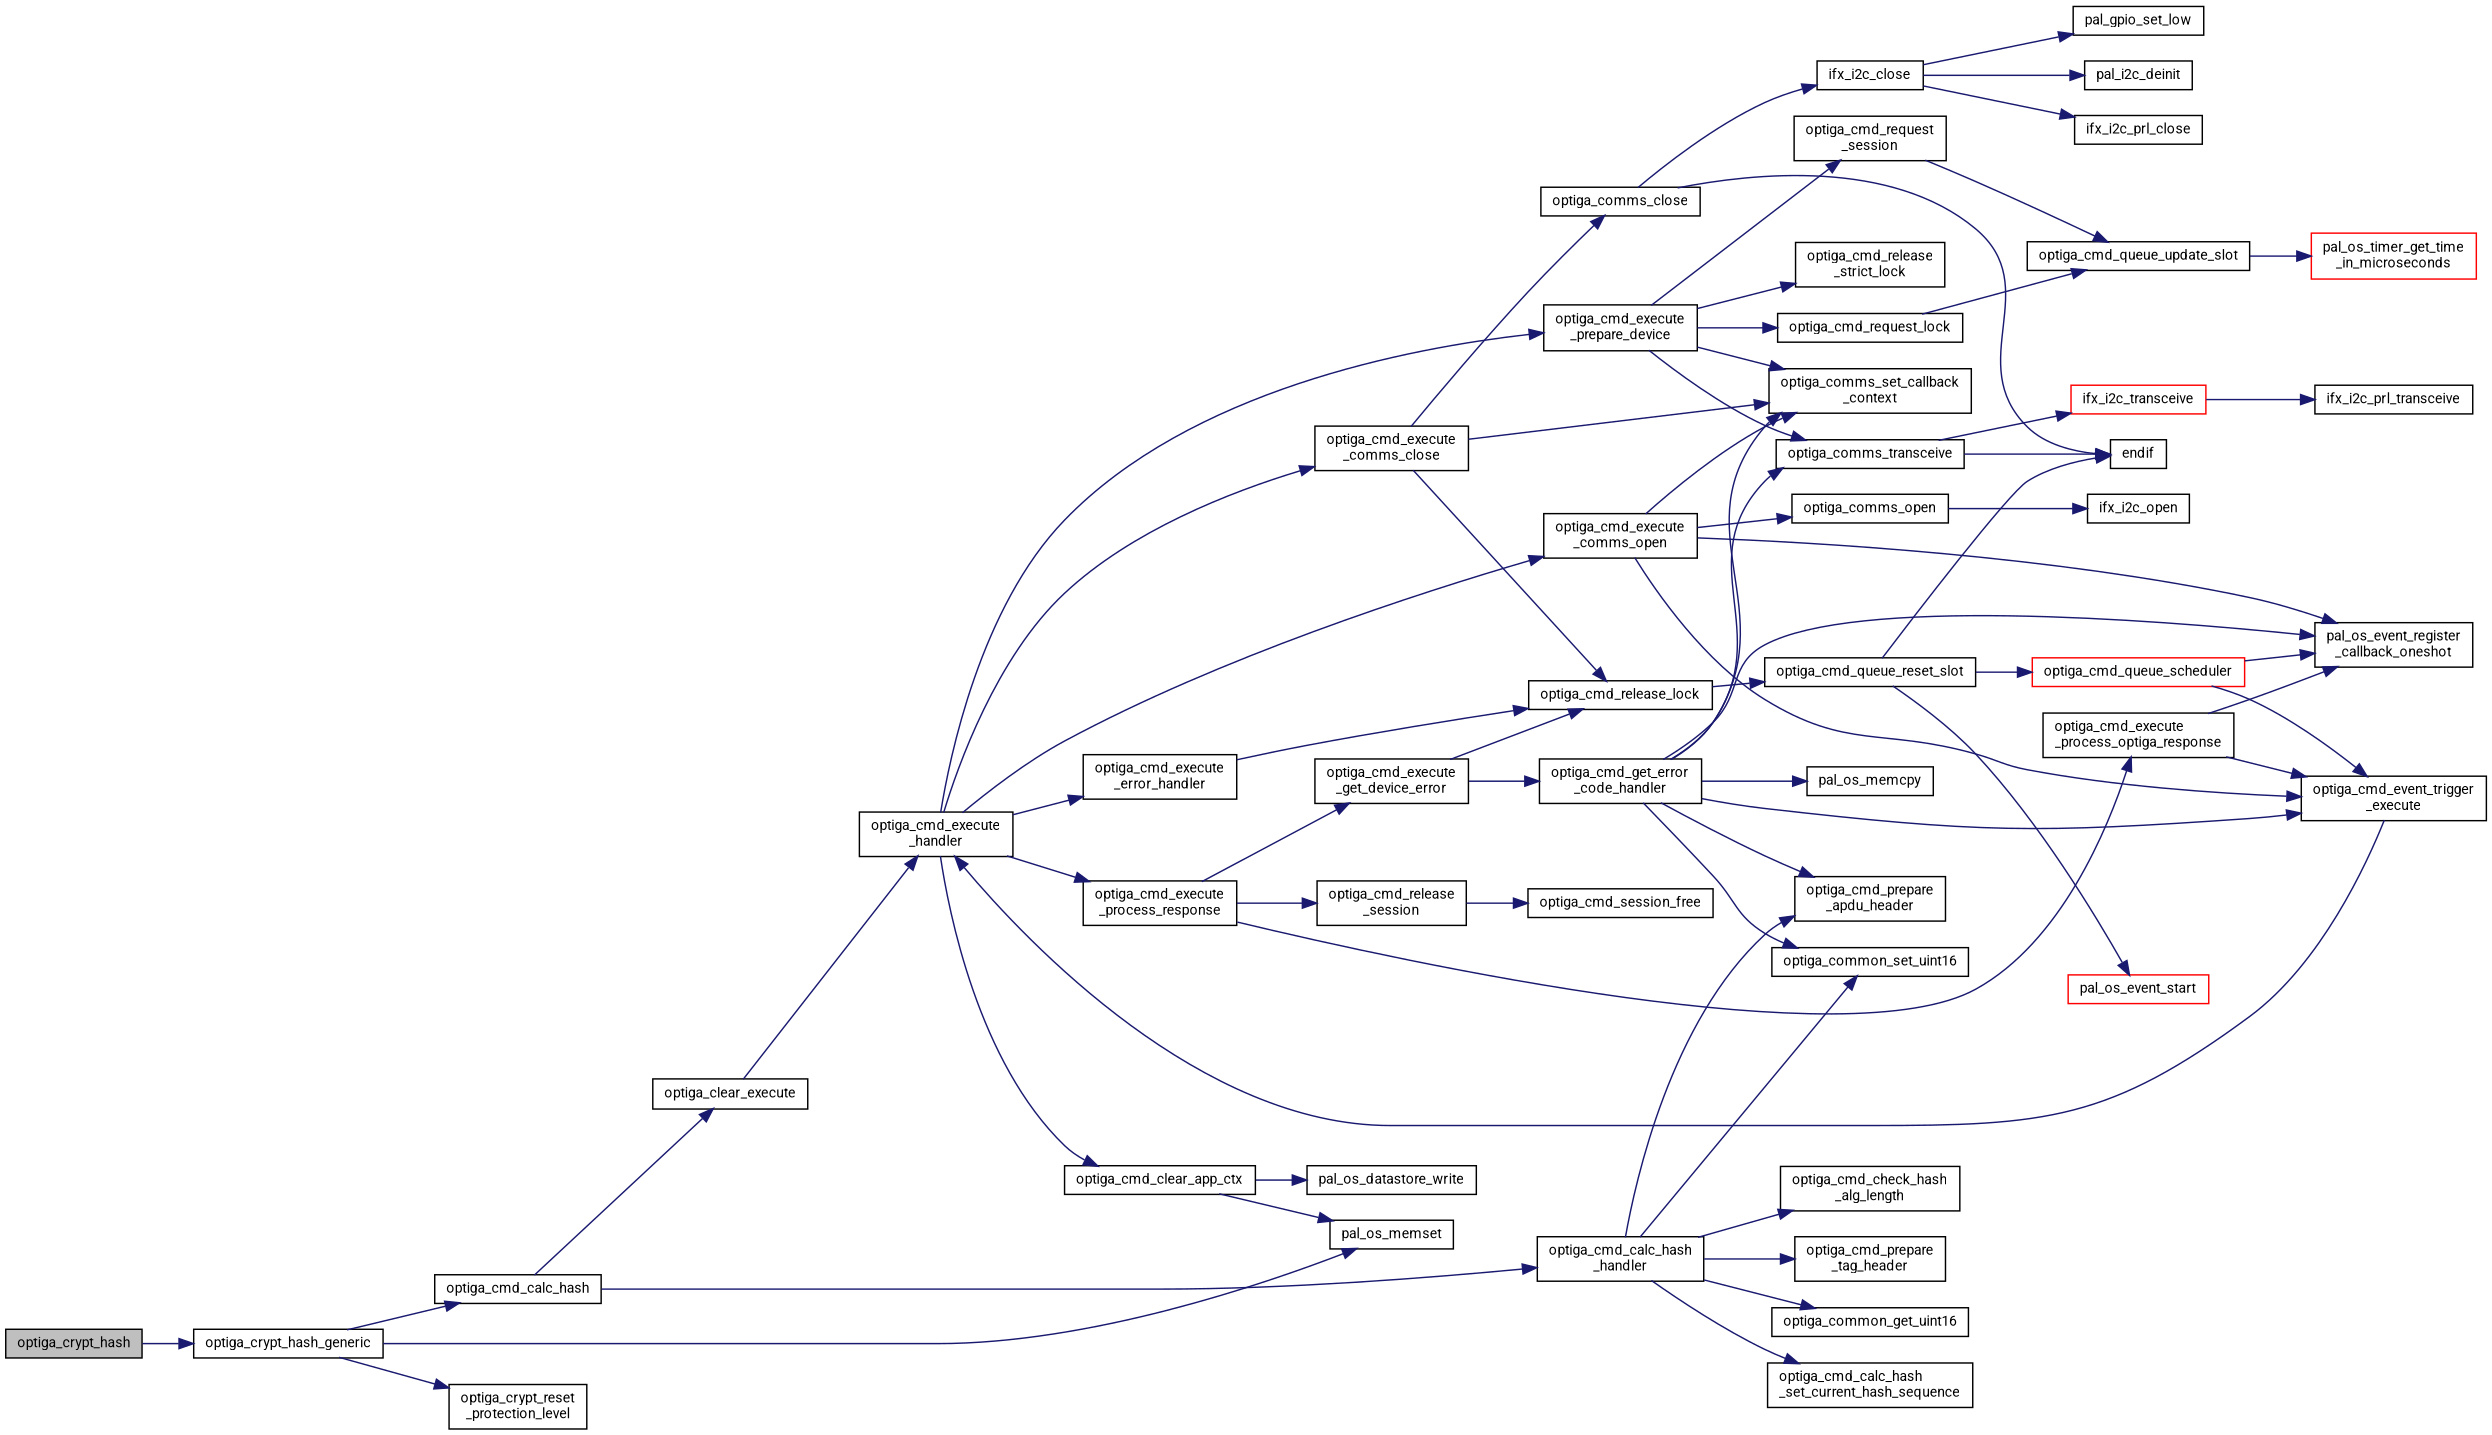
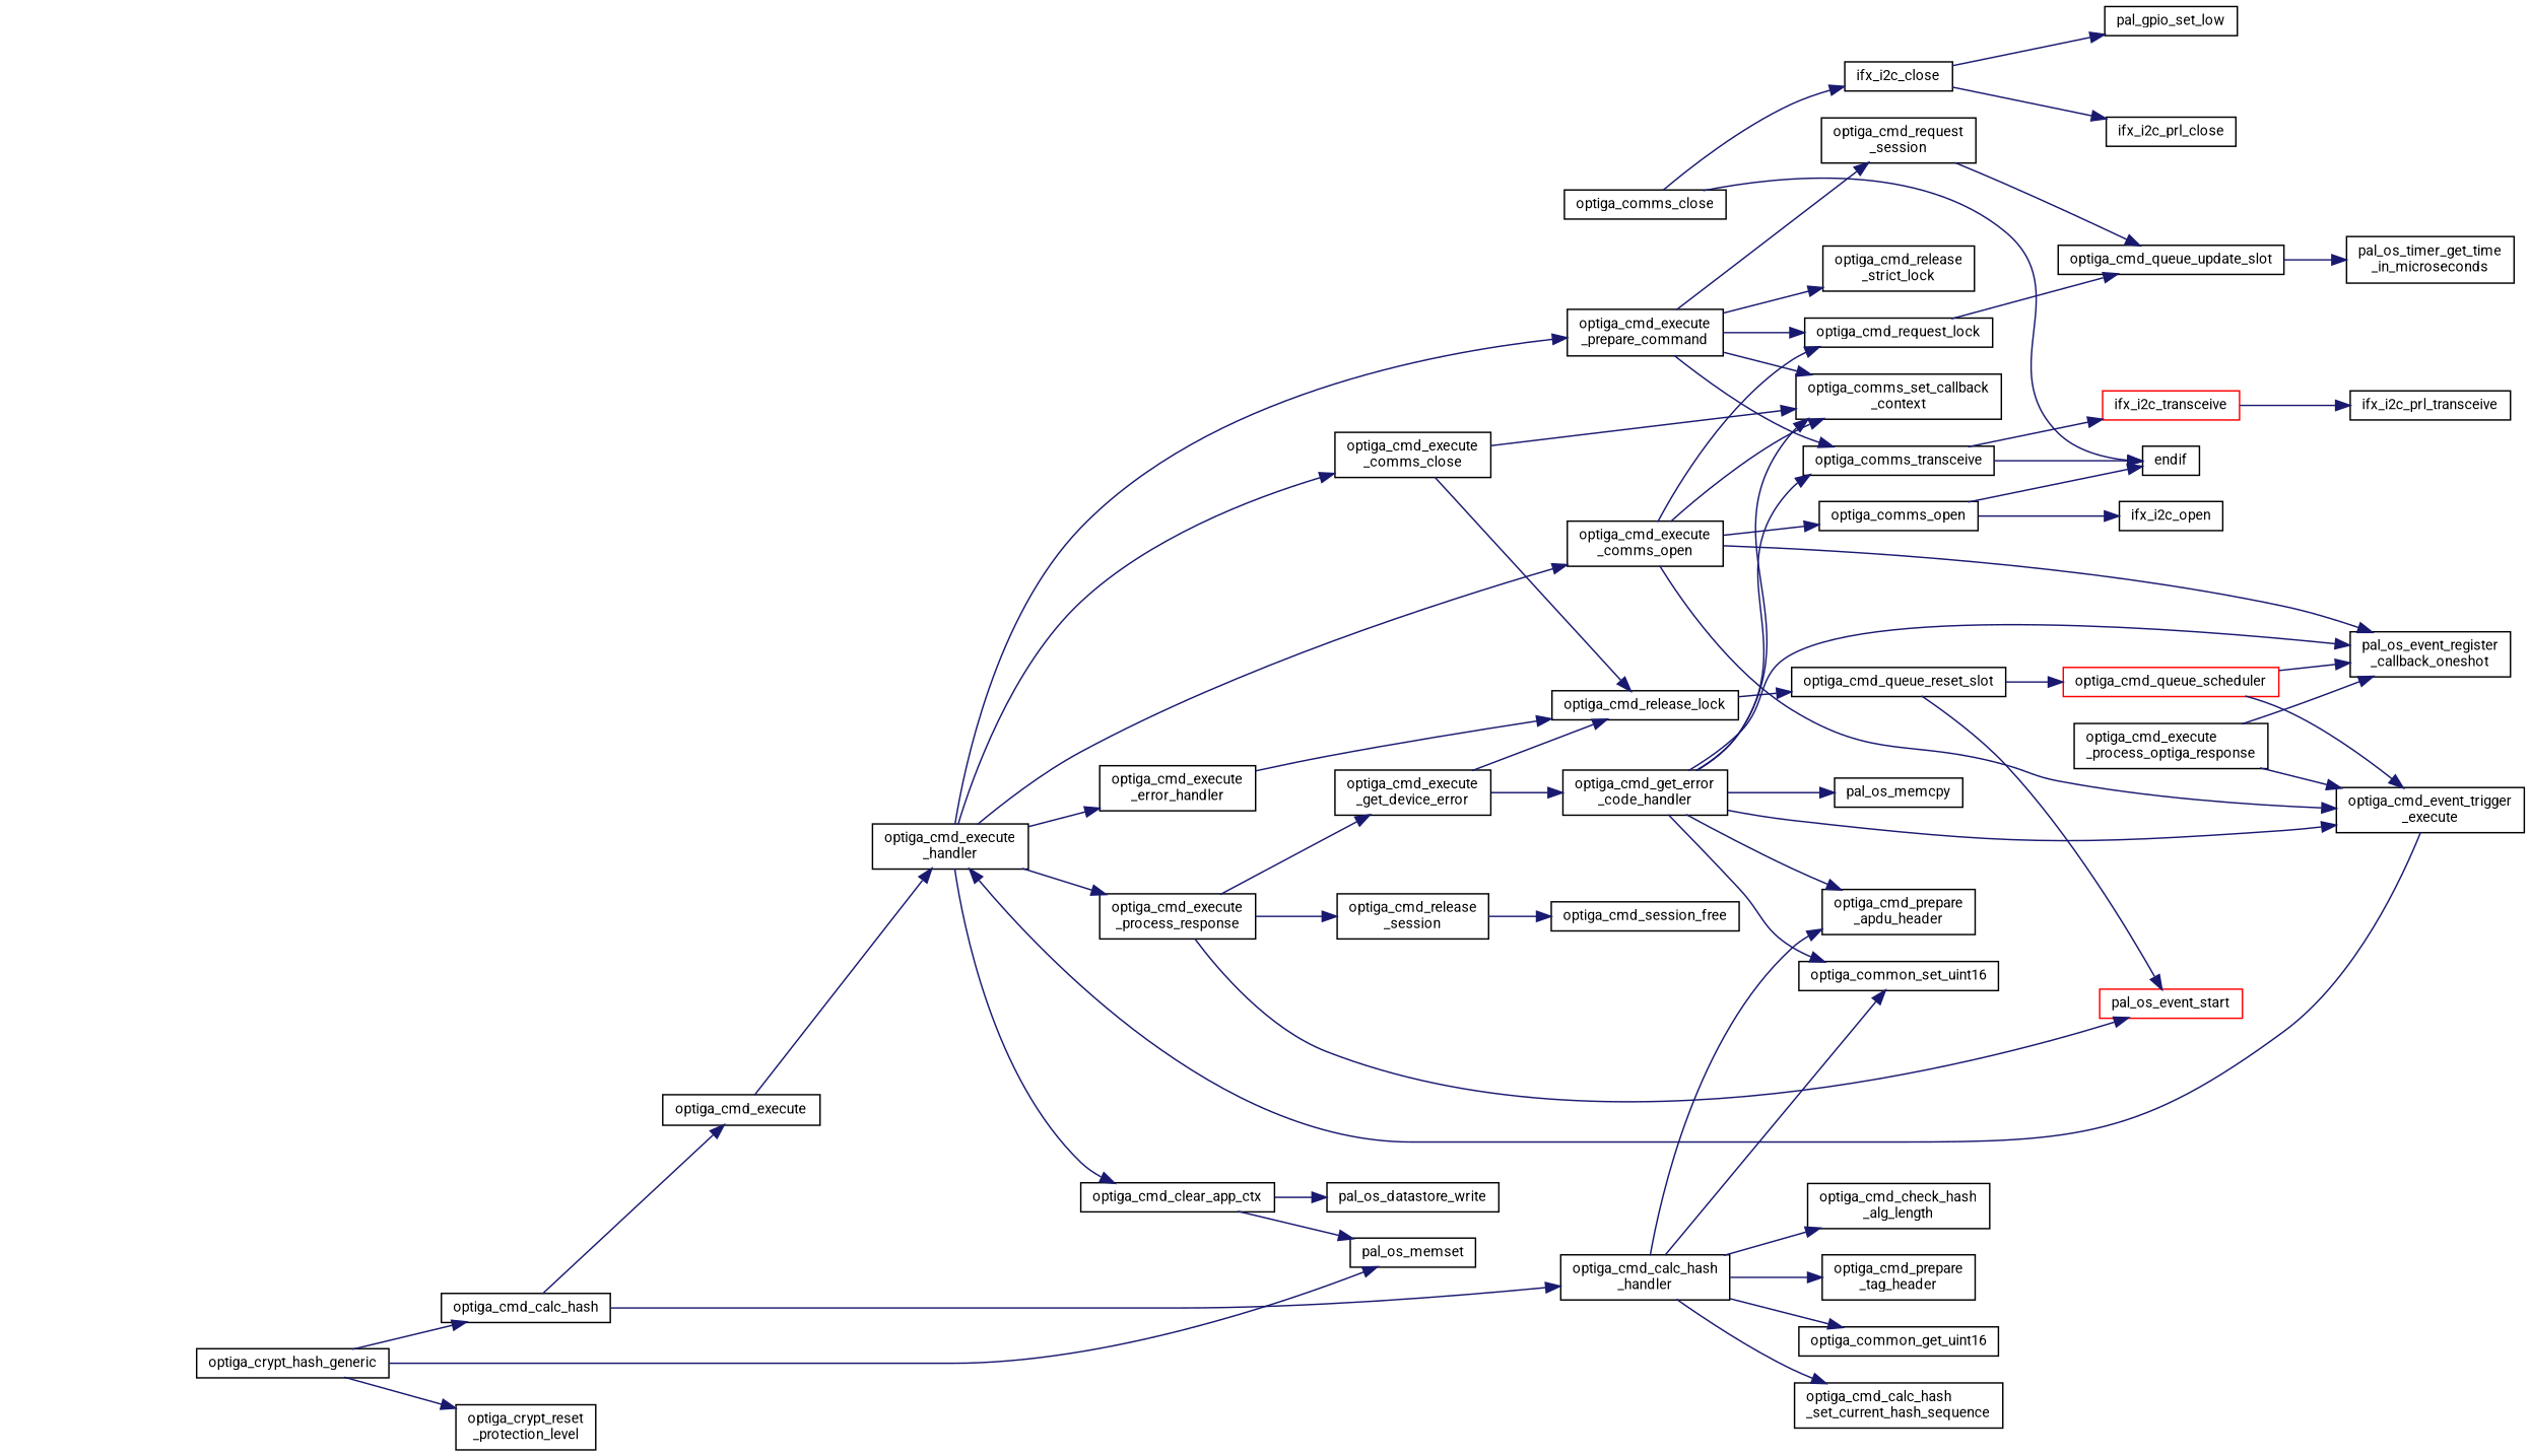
  digraph {
    fontname=Roboto
    rankdir=LR
    node [color=black fillcolor=white fontname=Roboto fontsize=10 shape=record style=filled]
    edge [color=midnightblue fontname=Roboto fontsize=10 labelfontname=Helvetica labelfontsize=10 style=solid]
-   n1 [fillcolor=grey75 fontcolor=black height=0.2 label=optiga_crypt_hash width=0.4]
    n2 [height=0.2 label=optiga_crypt_hash_generic width=0.4]
    n3 [height=0.2 label=optiga_cmd_calc_hash width=0.4]
    n4 [height=0.2 label=pal_os_memset width=0.4]
    n5 [height=0.2 label="optiga_crypt_reset\l_protection_level" width=0.4]
    n6 [height=0.2 label="optiga_cmd_calc_hash\l_handler" width=0.4]
-   n7 [height=0.2 label=optiga_clear_execute width=0.4]
+   n7 [height=0.2 label=optiga_cmd_execute width=0.4]
    n8 [height=0.2 label="optiga_cmd_calc_hash\l_set_current_hash_sequence" width=0.4]
    n9 [height=0.2 label="optiga_cmd_check_hash\l_alg_length" width=0.4]
    n10 [height=0.2 label="optiga_cmd_prepare\l_apdu_header" width=0.4]
    n11 [height=0.2 label="optiga_cmd_prepare\l_tag_header" width=0.4]
    n12 [height=0.2 label=optiga_common_get_uint16 width=0.4]
    n13 [height=0.2 label=optiga_common_set_uint16 width=0.4]
    n14 [height=0.2 label="optiga_cmd_execute\l_handler" width=0.4]
    n15 [height=0.2 label=pal_os_memcpy width=0.4]
    n16 [height=0.2 label=optiga_cmd_clear_app_ctx width=0.4]
    n17 [height=0.2 label="optiga_cmd_execute\l_comms_close" width=0.4]
    n18 [height=0.2 label="optiga_cmd_execute\l_comms_open" width=0.4]
    n19 [height=0.2 label="optiga_cmd_execute\l_error_handler" width=0.4]
-   n20 [height=0.2 label="optiga_cmd_execute\l_prepare_device" width=0.4]
+   n20 [height=0.2 label="optiga_cmd_execute\l_prepare_command" width=0.4]
    n21 [height=0.2 label="optiga_cmd_execute\l_process_response" width=0.4]
    n22 [height=0.2 label=pal_os_datastore_write width=0.4]
    n23 [height=0.2 label=optiga_cmd_release_lock width=0.4]
    n24 [height=0.2 label=optiga_comms_close width=0.4]
    n25 [height=0.2 label="optiga_comms_set_callback\l_context" width=0.4]
    n26 [height=0.2 label="optiga_cmd_event_trigger\l_execute" width=0.4]
    n27 [height=0.2 label="pal_os_event_register\l_callback_oneshot" width=0.4]
    n28 [height=0.2 label=optiga_cmd_request_lock width=0.4]
    n29 [height=0.2 label=optiga_comms_open width=0.4]
    n30 [height=0.2 label="optiga_cmd_release\l_strict_lock" width=0.4]
    n31 [height=0.2 label="optiga_cmd_request\l_session" width=0.4]
    n32 [height=0.2 label=optiga_comms_transceive width=0.4]
    n33 [height=0.2 label="optiga_cmd_execute\l_get_device_error" width=0.4]
    n34 [height=0.2 label="optiga_cmd_execute\l_process_optiga_response" width=0.4]
    n35 [height=0.2 label="optiga_cmd_release\l_session" width=0.4]
    n36 [height=0.2 label=optiga_cmd_queue_reset_slot width=0.4]
    n37 [height=0.2 label=endif width=0.4]
    n38 [height=0.2 label=ifx_i2c_close width=0.4]
    n39 [color=red height=0.2 label=optiga_cmd_queue_scheduler width=0.4]
    n40 [color=red height=0.2 label=pal_os_event_start width=0.4]
    n41 [height=0.2 label=ifx_i2c_prl_close width=0.4]
    n42 [height=0.2 label=pal_gpio_set_low width=0.4]
-   n43 [height=0.2 label=pal_i2c_deinit width=0.4]
    n44 [height=0.2 label=optiga_cmd_queue_update_slot width=0.4]
    n45 [height=0.2 label=ifx_i2c_open width=0.4]
-   n46 [color=red height=0.2 label="pal_os_timer_get_time\l_in_microseconds" width=0.4]
+   n46 [height=0.2 label="pal_os_timer_get_time\l_in_microseconds" width=0.4]
    n47 [color=red height=0.2 label=ifx_i2c_transceive width=0.4]
    n48 [height=0.2 label=ifx_i2c_prl_transceive width=0.4]
    n49 [height=0.2 label="optiga_cmd_get_error\l_code_handler" width=0.4]
    n50 [height=0.2 label=optiga_cmd_session_free width=0.4]
-   n1 -> n2
    n2 -> n3
    n2 -> n4
    n2 -> n5
    n3 -> n6
    n3 -> n7
    n6 -> n8
    n6 -> n9
    n6 -> n10
    n6 -> n11
    n6 -> n12
    n6 -> n13
    n7 -> n14
    n14 -> n16
    n14 -> n17
    n14 -> n18
    n14 -> n19
    n14 -> n20
    n14 -> n21
    n16 -> n4
    n16 -> n22
    n17 -> n23
-   n17 -> n24
    n17 -> n25
    n18 -> n25
    n18 -> n26
    n18 -> n27
+   n18 -> n28
    n18 -> n29
    n19 -> n23
    n20 -> n25
    n20 -> n28
    n20 -> n30
    n20 -> n31
    n20 -> n32
    n21 -> n33
-   n21 -> n34
+   n21 -> n40
    n21 -> n35
    n23 -> n36
    n24 -> n37
    n24 -> n38
    n26 -> n14
    n28 -> n44
-   n36 -> n37
+   n29 -> n37
    n29 -> n45
    n31 -> n44
    n32 -> n37
    n32 -> n47
    n33 -> n23
    n33 -> n49
    n34 -> n26
    n34 -> n27
    n35 -> n50
    n36 -> n39
    n36 -> n40
    n38 -> n41
    n38 -> n42
-   n38 -> n43
    n39 -> n26
    n39 -> n27
    n44 -> n46
    n47 -> n48
    n49 -> n10
    n49 -> n13
    n49 -> n15
    n49 -> n25
    n49 -> n26
    n49 -> n27
    n49 -> n32
  }
